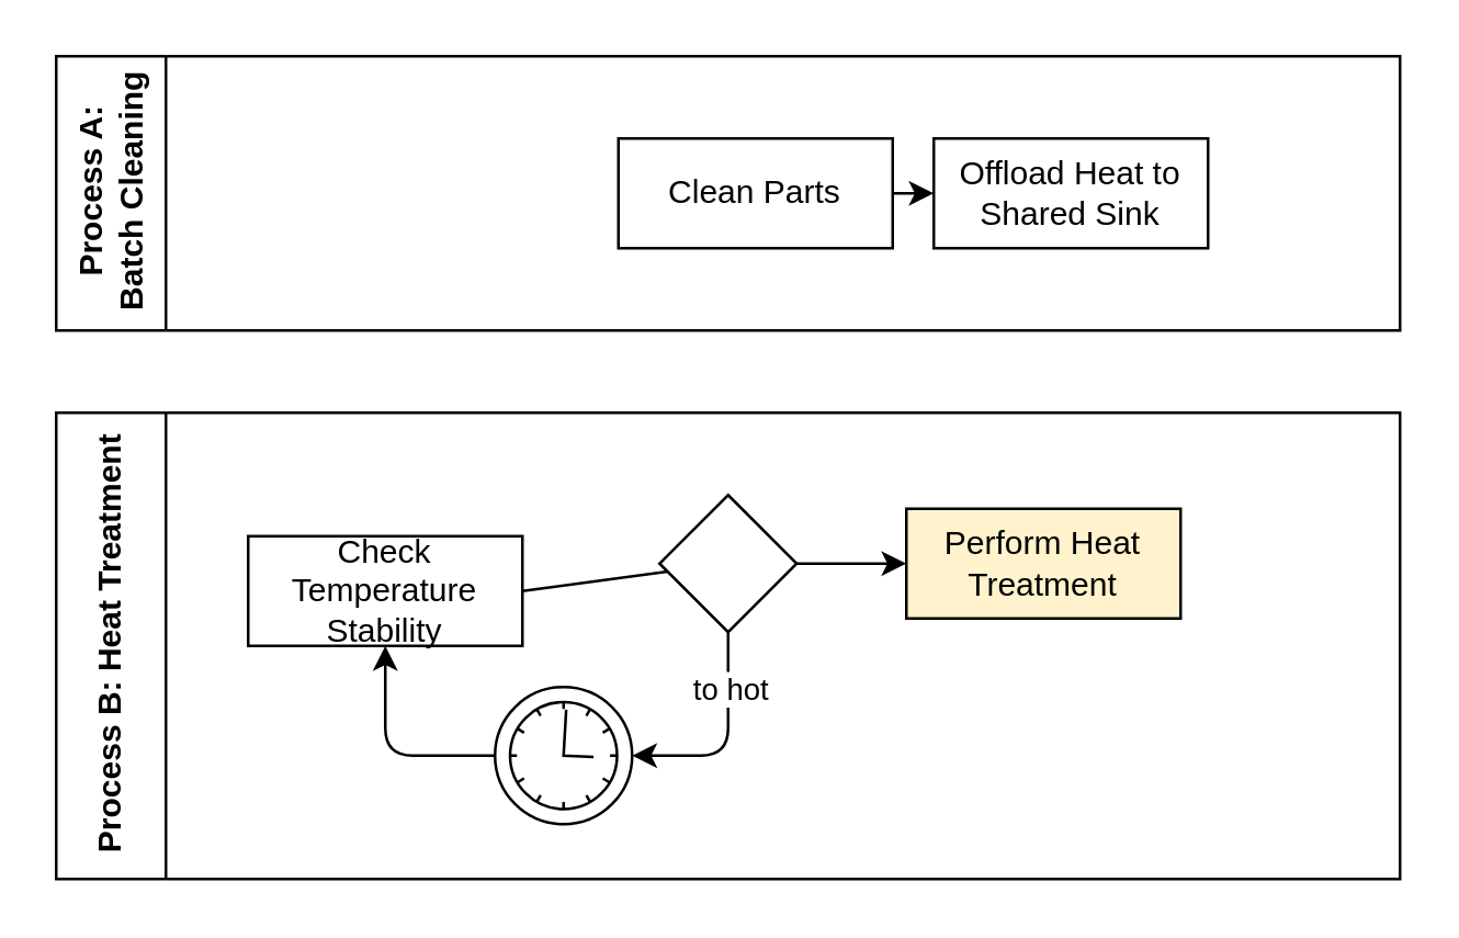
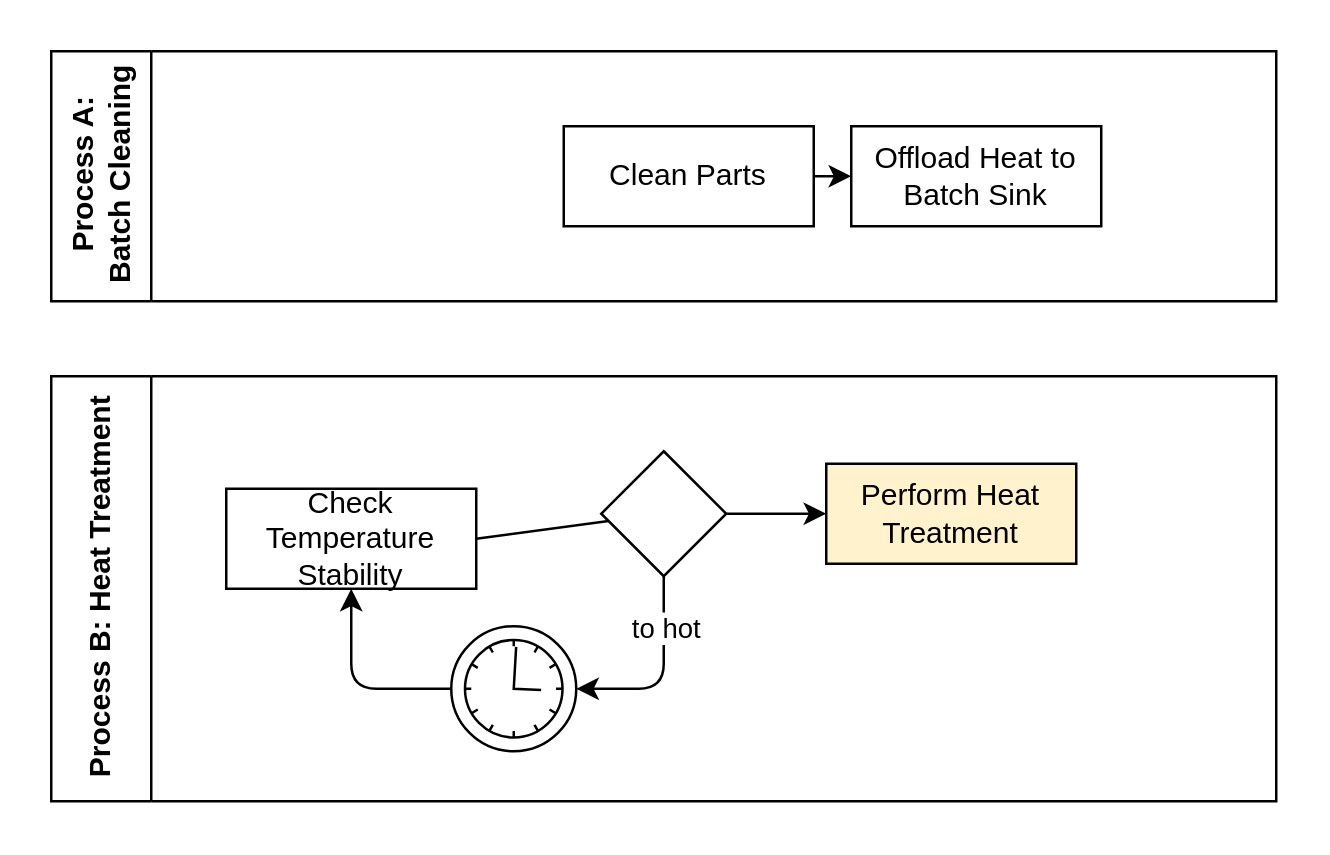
  <mxCell id="0" />
  <mxCell id="1" parent="0" />
  <mxCell id="2" value="Process B: Heat Treatment" style="swimlane;startSize=40;horizontal=0;html=1;" parent="1" vertex="1"><mxGeometry x="20" y="150" width="490" height="170" as="geometry" /></mxCell>
  <mxCell id="3" value="Check Temperature Stability" style="whiteSpace=wrap;html=1;" parent="2" vertex="1"><mxGeometry x="70" y="45" width="100" height="40" as="geometry" /></mxCell>
  <mxCell id="4" value="Perform Heat Treatment" style="whiteSpace=wrap;html=1;fillColor=#fff2cc;" parent="2" vertex="1"><mxGeometry x="310" y="35" width="100" height="40" as="geometry" /></mxCell>
  <mxCell id="5" style="edgeStyle=none;html=1;exitX=1;exitY=0.5;exitDx=0;exitDy=0;startArrow=none;" parent="2" source="9" target="4" edge="1"><mxGeometry relative="1" as="geometry"><mxPoint x="260" y="55" as="sourcePoint" /></mxGeometry></mxCell>
  <mxCell id="6" value="" style="edgeStyle=none;html=1;exitX=1;exitY=0.5;exitDx=0;exitDy=0;endArrow=none;" edge="1" parent="2" source="3" target="9"><mxGeometry relative="1" as="geometry"><mxPoint x="250" y="455" as="sourcePoint" /><mxPoint x="390" y="455" as="targetPoint" /></mxGeometry></mxCell>
  <mxCell id="7" style="edgeStyle=none;html=1;exitX=0.5;exitY=1;exitDx=0;exitDy=0;exitPerimeter=0;entryX=1;entryY=0.5;entryDx=0;entryDy=0;entryPerimeter=0;" edge="1" parent="2" source="9" target="11"><mxGeometry relative="1" as="geometry"><Array as="points"><mxPoint x="245" y="125" /></Array></mxGeometry></mxCell>
  <mxCell id="8" value="to hot" style="edgeLabel;html=1;align=center;verticalAlign=middle;resizable=0;points=[];" vertex="1" connectable="0" parent="7"><mxGeometry x="-0.5" relative="1" as="geometry"><mxPoint as="offset" /></mxGeometry></mxCell>
  <mxCell id="9" value="" style="points=[[0.25,0.25,0],[0.5,0,0],[0.75,0.25,0],[1,0.5,0],[0.75,0.75,0],[0.5,1,0],[0.25,0.75,0],[0,0.5,0]];shape=mxgraph.bpmn.gateway2;html=1;verticalLabelPosition=bottom;labelBackgroundColor=#ffffff;verticalAlign=top;align=center;perimeter=rhombusPerimeter;outlineConnect=0;outline=none;symbol=none;" vertex="1" parent="2"><mxGeometry x="220" y="30" width="50" height="50" as="geometry" /></mxCell>
  <mxCell id="10" style="edgeStyle=none;html=1;exitX=0;exitY=0.5;exitDx=0;exitDy=0;exitPerimeter=0;entryX=0.5;entryY=1;entryDx=0;entryDy=0;" edge="1" parent="2" source="11" target="3"><mxGeometry relative="1" as="geometry"><Array as="points"><mxPoint x="120" y="125" /></Array></mxGeometry></mxCell>
  <mxCell id="11" value="" style="points=[[0.145,0.145,0],[0.5,0,0],[0.855,0.145,0],[1,0.5,0],[0.855,0.855,0],[0.5,1,0],[0.145,0.855,0],[0,0.5,0]];shape=mxgraph.bpmn.event;html=1;verticalLabelPosition=bottom;labelBackgroundColor=#ffffff;verticalAlign=top;align=center;perimeter=ellipsePerimeter;outlineConnect=0;aspect=fixed;outline=standard;symbol=timer;" vertex="1" parent="2"><mxGeometry x="160" y="100" width="50" height="50" as="geometry" /></mxCell>
  <mxCell id="12" value="Process A:&lt;br style=&quot;border-color: var(--border-color);&quot;&gt;Batch Cleaning" style="swimlane;startSize=40;horizontal=0;html=1;" parent="1" vertex="1"><mxGeometry x="20" y="20" width="490" height="100" as="geometry"><mxRectangle x="80" y="150" width="50" height="90" as="alternateBounds" /></mxGeometry></mxCell>
  <mxCell id="13" style="edgeStyle=none;html=1;exitX=1;exitY=0.5;exitDx=0;exitDy=0;" edge="1" parent="12" source="14" target="15"><mxGeometry relative="1" as="geometry" /></mxCell>
  <mxCell id="14" value="Clean Parts" style="whiteSpace=wrap;html=1;" parent="12" vertex="1"><mxGeometry x="205" y="30" width="100" height="40" as="geometry" /></mxCell>
- <mxCell id="15" value="Offload Heat to Shared Sink" style="whiteSpace=wrap;html=1;" parent="12" vertex="1"><mxGeometry x="320" y="30" width="100" height="40" as="geometry" /></mxCell>
+ <mxCell id="15" value="Offload Heat to Batch Sink" style="whiteSpace=wrap;html=1;" parent="12" vertex="1"><mxGeometry x="320" y="30" width="100" height="40" as="geometry" /></mxCell>
